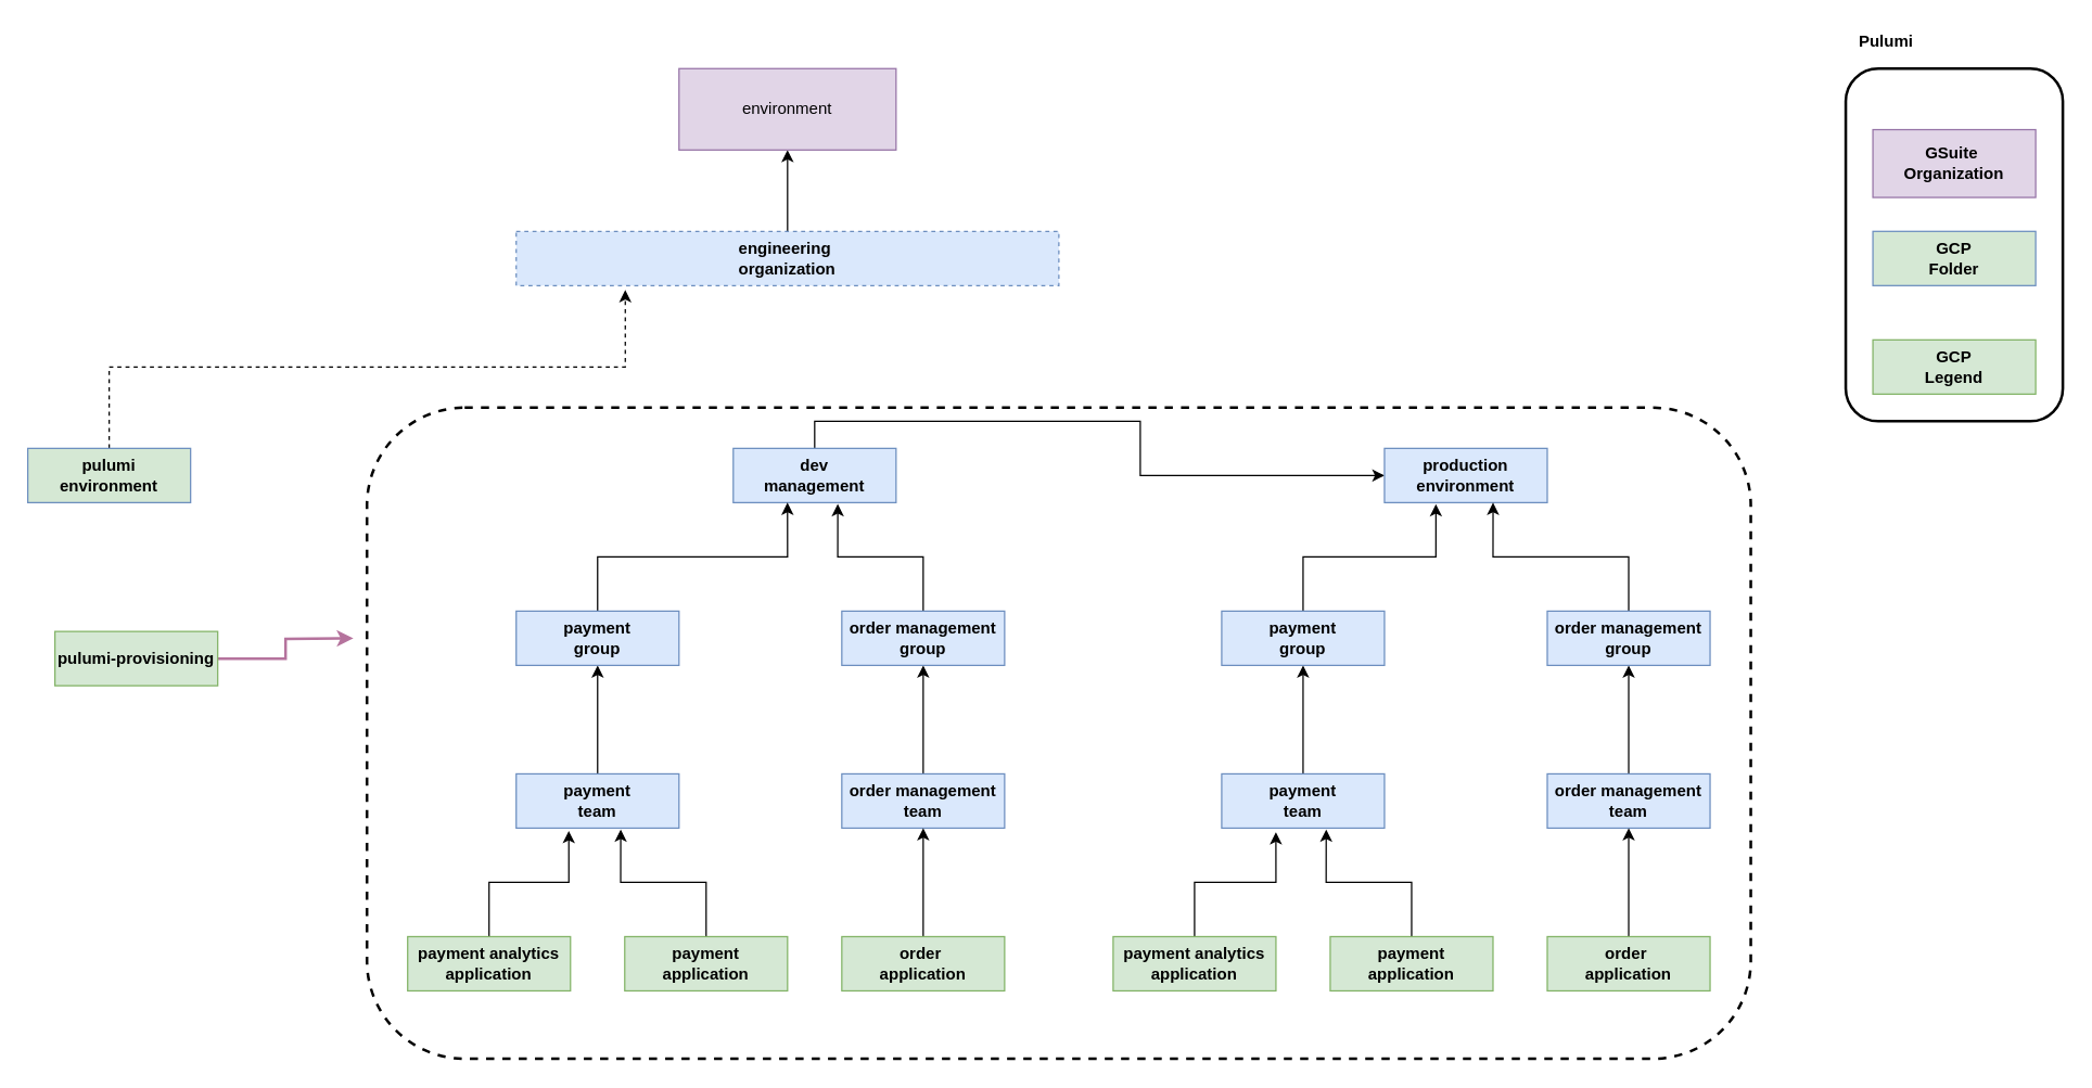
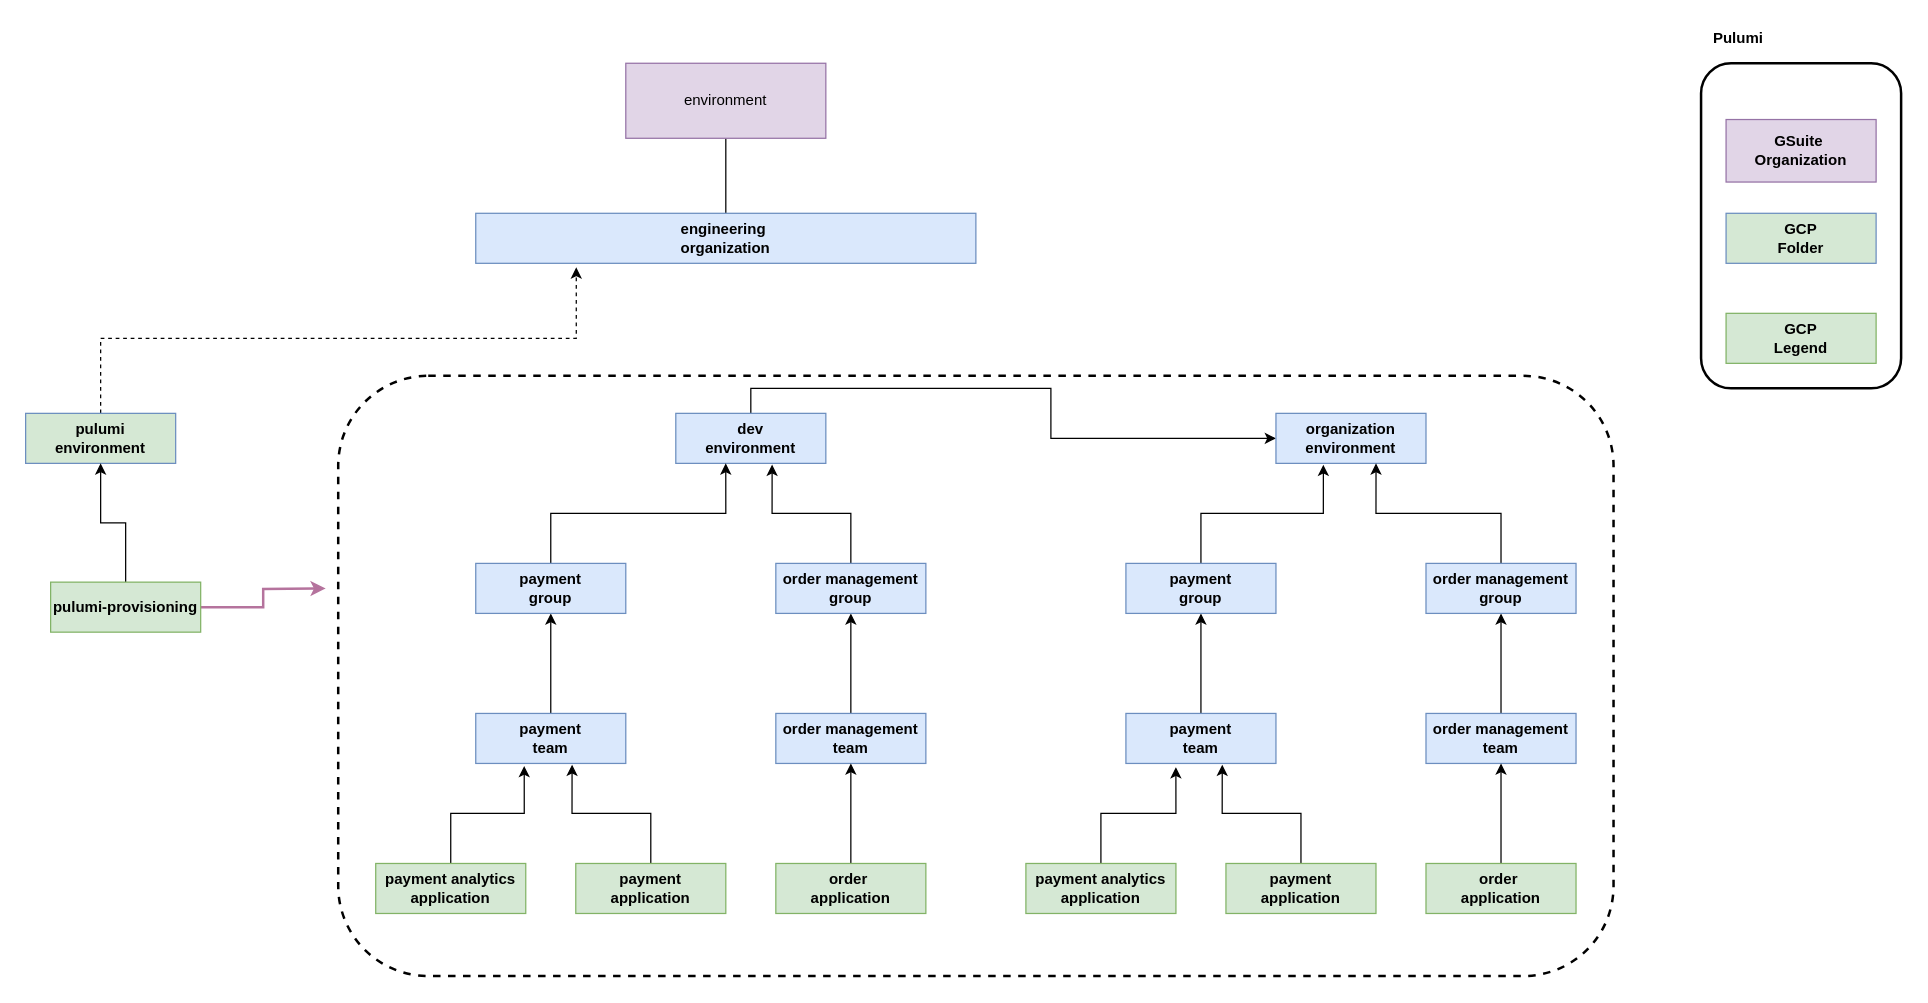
  <mxCell id="0" />
  <mxCell id="1" parent="0" />
  <mxCell id="2" value="" style="rounded=1;whiteSpace=wrap;html=1;strokeWidth=2;fillColor=none;" parent="1" vertex="1"><mxGeometry x="1360" y="50" width="160" height="260" as="geometry" /></mxCell>
  <mxCell id="3" value="" style="rounded=1;whiteSpace=wrap;html=1;fillColor=none;dashed=1;strokeWidth=2;" parent="1" vertex="1"><mxGeometry x="270" y="300" width="1020" height="480" as="geometry" /></mxCell>
- <mxCell id="4" style="edgeStyle=orthogonalEdgeStyle;rounded=0;orthogonalLoop=1;jettySize=auto;html=1;exitX=0.5;exitY=0;exitDx=0;exitDy=0;entryX=0.5;entryY=1;entryDx=0;entryDy=0;" parent="1" source="5" target="22" edge="1"><mxGeometry relative="1" as="geometry" /></mxCell>
- <mxCell id="5" value="&lt;b&gt;engineering&amp;nbsp;&lt;br&gt;organization&lt;br&gt;&lt;/b&gt;" style="rounded=0;whiteSpace=wrap;html=1;fillColor=#dae8fc;strokeColor=#6c8ebf;dashed=1;" parent="1" vertex="1"><mxGeometry x="380" y="170" width="400" height="40" as="geometry" /></mxCell>
+ <mxCell id="4" style="edgeStyle=orthogonalEdgeStyle;rounded=0;orthogonalLoop=1;jettySize=auto;html=1;exitX=0.5;exitY=0;exitDx=0;exitDy=0;entryX=0.5;entryY=1;entryDx=0;entryDy=0;endArrow=none;" parent="1" source="5" target="22" edge="1"><mxGeometry relative="1" as="geometry" /></mxCell>
+ <mxCell id="5" value="&lt;b&gt;engineering&amp;nbsp;&lt;br&gt;organization&lt;br&gt;&lt;/b&gt;" style="rounded=0;whiteSpace=wrap;html=1;fillColor=#dae8fc;strokeColor=#6c8ebf;" parent="1" vertex="1"><mxGeometry x="380" y="170" width="400" height="40" as="geometry" /></mxCell>
  <mxCell id="6" style="edgeStyle=orthogonalEdgeStyle;rounded=0;orthogonalLoop=1;jettySize=auto;html=1;exitX=0.5;exitY=0;exitDx=0;exitDy=0;" parent="1" source="7" target="8" edge="1"><mxGeometry relative="1" as="geometry" /></mxCell>
- <mxCell id="7" value="&lt;b&gt;dev&lt;br&gt;management&lt;br&gt;&lt;/b&gt;" style="rounded=0;whiteSpace=wrap;html=1;fillColor=#dae8fc;strokeColor=#6c8ebf;" parent="1" vertex="1"><mxGeometry x="540" y="330" width="120" height="40" as="geometry" /></mxCell>
- <mxCell id="8" value="&lt;b&gt;production&lt;br&gt;environment&lt;br&gt;&lt;/b&gt;" style="rounded=0;whiteSpace=wrap;html=1;fillColor=#dae8fc;strokeColor=#6c8ebf;" parent="1" vertex="1"><mxGeometry x="1020" y="330" width="120" height="40" as="geometry" /></mxCell>
+ <mxCell id="7" value="&lt;b&gt;dev&lt;br&gt;environment&lt;br&gt;&lt;/b&gt;" style="rounded=0;whiteSpace=wrap;html=1;fillColor=#dae8fc;strokeColor=#6c8ebf;" parent="1" vertex="1"><mxGeometry x="540" y="330" width="120" height="40" as="geometry" /></mxCell>
+ <mxCell id="8" value="&lt;b&gt;organization&lt;br&gt;environment&lt;br&gt;&lt;/b&gt;" style="rounded=0;whiteSpace=wrap;html=1;fillColor=#dae8fc;strokeColor=#6c8ebf;" parent="1" vertex="1"><mxGeometry x="1020" y="330" width="120" height="40" as="geometry" /></mxCell>
  <mxCell id="9" style="edgeStyle=orthogonalEdgeStyle;rounded=0;orthogonalLoop=1;jettySize=auto;html=1;exitX=0.5;exitY=0;exitDx=0;exitDy=0;entryX=0.5;entryY=1;entryDx=0;entryDy=0;" parent="1" source="10" target="24" edge="1"><mxGeometry relative="1" as="geometry" /></mxCell>
  <mxCell id="10" value="&lt;b&gt;payment&lt;br&gt;team&lt;br&gt;&lt;/b&gt;" style="rounded=0;whiteSpace=wrap;html=1;fillColor=#dae8fc;strokeColor=#6c8ebf;" parent="1" vertex="1"><mxGeometry x="380" y="570" width="120" height="40" as="geometry" /></mxCell>
  <mxCell id="11" style="edgeStyle=orthogonalEdgeStyle;rounded=0;orthogonalLoop=1;jettySize=auto;html=1;exitX=0.5;exitY=0;exitDx=0;exitDy=0;entryX=0.642;entryY=1.025;entryDx=0;entryDy=0;entryPerimeter=0;" parent="1" source="12" target="10" edge="1"><mxGeometry relative="1" as="geometry" /></mxCell>
  <mxCell id="12" value="&lt;b&gt;payment&lt;br&gt;application&lt;br&gt;&lt;/b&gt;" style="rounded=0;whiteSpace=wrap;html=1;fillColor=#d5e8d4;strokeColor=#82b366;" parent="1" vertex="1"><mxGeometry x="460" y="690" width="120" height="40" as="geometry" /></mxCell>
  <mxCell id="13" style="edgeStyle=orthogonalEdgeStyle;rounded=0;orthogonalLoop=1;jettySize=auto;html=1;exitX=0.5;exitY=0;exitDx=0;exitDy=0;entryX=0.201;entryY=1.081;entryDx=0;entryDy=0;entryPerimeter=0;dashed=1;" parent="1" source="14" target="5" edge="1"><mxGeometry relative="1" as="geometry" /></mxCell>
  <mxCell id="14" value="&lt;b&gt;pulumi&lt;br&gt;environment&lt;br&gt;&lt;/b&gt;" style="rounded=0;whiteSpace=wrap;html=1;fillColor=#d5e8d4;strokeColor=#6c8ebf;" parent="1" vertex="1"><mxGeometry x="20" y="330" width="120" height="40" as="geometry" /></mxCell>
+ <mxCell id="15" style="edgeStyle=orthogonalEdgeStyle;rounded=0;orthogonalLoop=1;jettySize=auto;html=1;exitX=0.5;exitY=0;exitDx=0;exitDy=0;entryX=0.5;entryY=1;entryDx=0;entryDy=0;" parent="1" source="17" target="14" edge="1"><mxGeometry relative="1" as="geometry" /></mxCell>
  <mxCell id="16" style="edgeStyle=orthogonalEdgeStyle;rounded=0;orthogonalLoop=1;jettySize=auto;html=1;exitX=1;exitY=0.5;exitDx=0;exitDy=0;strokeColor=#B5739D;strokeWidth=2;" parent="1" source="17" edge="1"><mxGeometry relative="1" as="geometry"><mxPoint x="260" y="470" as="targetPoint" /></mxGeometry></mxCell>
  <mxCell id="17" value="&lt;b&gt;pulumi-provisioning&lt;/b&gt;" style="rounded=0;whiteSpace=wrap;html=1;fillColor=#d5e8d4;strokeColor=#82b366;" parent="1" vertex="1"><mxGeometry x="40" y="465" width="120" height="40" as="geometry" /></mxCell>
  <mxCell id="18" style="edgeStyle=orthogonalEdgeStyle;rounded=0;orthogonalLoop=1;jettySize=auto;html=1;exitX=0.5;exitY=0;exitDx=0;exitDy=0;entryX=0.5;entryY=1;entryDx=0;entryDy=0;" parent="1" source="19" target="26" edge="1"><mxGeometry relative="1" as="geometry" /></mxCell>
  <mxCell id="19" value="&lt;b&gt;order management&lt;br&gt;team&lt;br&gt;&lt;/b&gt;" style="rounded=0;whiteSpace=wrap;html=1;fillColor=#dae8fc;strokeColor=#6c8ebf;" parent="1" vertex="1"><mxGeometry x="620" y="570" width="120" height="40" as="geometry" /></mxCell>
  <mxCell id="20" style="edgeStyle=orthogonalEdgeStyle;rounded=0;orthogonalLoop=1;jettySize=auto;html=1;exitX=0.5;exitY=0;exitDx=0;exitDy=0;entryX=0.5;entryY=1;entryDx=0;entryDy=0;" parent="1" source="21" target="19" edge="1"><mxGeometry relative="1" as="geometry" /></mxCell>
  <mxCell id="21" value="&lt;b&gt;order&amp;nbsp;&lt;br&gt;application&lt;br&gt;&lt;/b&gt;" style="rounded=0;whiteSpace=wrap;html=1;fillColor=#d5e8d4;strokeColor=#82b366;" parent="1" vertex="1"><mxGeometry x="620" y="690" width="120" height="40" as="geometry" /></mxCell>
  <mxCell id="22" value="environment" style="rounded=0;whiteSpace=wrap;html=1;fillColor=#e1d5e7;strokeColor=#9673a6;" parent="1" vertex="1"><mxGeometry x="500" y="50" width="160" height="60" as="geometry" /></mxCell>
  <mxCell id="23" style="edgeStyle=orthogonalEdgeStyle;rounded=0;orthogonalLoop=1;jettySize=auto;html=1;exitX=0.5;exitY=0;exitDx=0;exitDy=0;entryX=0.333;entryY=1;entryDx=0;entryDy=0;entryPerimeter=0;" parent="1" source="24" target="7" edge="1"><mxGeometry relative="1" as="geometry" /></mxCell>
  <mxCell id="24" value="&lt;b&gt;payment&lt;br&gt;group&lt;br&gt;&lt;/b&gt;" style="rounded=0;whiteSpace=wrap;html=1;fillColor=#dae8fc;strokeColor=#6c8ebf;" parent="1" vertex="1"><mxGeometry x="380" y="450" width="120" height="40" as="geometry" /></mxCell>
  <mxCell id="25" style="edgeStyle=orthogonalEdgeStyle;rounded=0;orthogonalLoop=1;jettySize=auto;html=1;exitX=0.5;exitY=0;exitDx=0;exitDy=0;entryX=0.642;entryY=1.025;entryDx=0;entryDy=0;entryPerimeter=0;" parent="1" source="26" target="7" edge="1"><mxGeometry relative="1" as="geometry" /></mxCell>
  <mxCell id="26" value="&lt;b&gt;order management&lt;br&gt;group&lt;br&gt;&lt;/b&gt;" style="rounded=0;whiteSpace=wrap;html=1;fillColor=#dae8fc;strokeColor=#6c8ebf;" parent="1" vertex="1"><mxGeometry x="620" y="450" width="120" height="40" as="geometry" /></mxCell>
  <mxCell id="27" style="edgeStyle=orthogonalEdgeStyle;rounded=0;orthogonalLoop=1;jettySize=auto;html=1;exitX=0.5;exitY=0;exitDx=0;exitDy=0;entryX=0.323;entryY=1.052;entryDx=0;entryDy=0;entryPerimeter=0;" parent="1" source="28" target="10" edge="1"><mxGeometry relative="1" as="geometry" /></mxCell>
  <mxCell id="28" value="&lt;b&gt;payment analytics&lt;br&gt;application&lt;br&gt;&lt;/b&gt;" style="rounded=0;whiteSpace=wrap;html=1;fillColor=#d5e8d4;strokeColor=#82b366;" parent="1" vertex="1"><mxGeometry x="300" y="690" width="120" height="40" as="geometry" /></mxCell>
  <mxCell id="29" style="edgeStyle=orthogonalEdgeStyle;rounded=0;orthogonalLoop=1;jettySize=auto;html=1;exitX=0.5;exitY=0;exitDx=0;exitDy=0;entryX=0.5;entryY=1;entryDx=0;entryDy=0;" parent="1" source="30" target="38" edge="1"><mxGeometry relative="1" as="geometry" /></mxCell>
  <mxCell id="30" value="&lt;b&gt;payment&lt;br&gt;team&lt;br&gt;&lt;/b&gt;" style="rounded=0;whiteSpace=wrap;html=1;fillColor=#dae8fc;strokeColor=#6c8ebf;" parent="1" vertex="1"><mxGeometry x="900" y="570" width="120" height="40" as="geometry" /></mxCell>
  <mxCell id="31" style="edgeStyle=orthogonalEdgeStyle;rounded=0;orthogonalLoop=1;jettySize=auto;html=1;exitX=0.5;exitY=0;exitDx=0;exitDy=0;entryX=0.642;entryY=1.025;entryDx=0;entryDy=0;entryPerimeter=0;" parent="1" source="32" target="30" edge="1"><mxGeometry relative="1" as="geometry" /></mxCell>
  <mxCell id="32" value="&lt;b&gt;payment&lt;br&gt;application&lt;br&gt;&lt;/b&gt;" style="rounded=0;whiteSpace=wrap;html=1;fillColor=#d5e8d4;strokeColor=#82b366;" parent="1" vertex="1"><mxGeometry x="980" y="690" width="120" height="40" as="geometry" /></mxCell>
  <mxCell id="33" style="edgeStyle=orthogonalEdgeStyle;rounded=0;orthogonalLoop=1;jettySize=auto;html=1;exitX=0.5;exitY=0;exitDx=0;exitDy=0;entryX=0.5;entryY=1;entryDx=0;entryDy=0;" parent="1" source="34" target="40" edge="1"><mxGeometry relative="1" as="geometry" /></mxCell>
  <mxCell id="34" value="&lt;b&gt;order management&lt;br&gt;team&lt;br&gt;&lt;/b&gt;" style="rounded=0;whiteSpace=wrap;html=1;fillColor=#dae8fc;strokeColor=#6c8ebf;" parent="1" vertex="1"><mxGeometry x="1140" y="570" width="120" height="40" as="geometry" /></mxCell>
  <mxCell id="35" style="edgeStyle=orthogonalEdgeStyle;rounded=0;orthogonalLoop=1;jettySize=auto;html=1;exitX=0.5;exitY=0;exitDx=0;exitDy=0;entryX=0.5;entryY=1;entryDx=0;entryDy=0;" parent="1" source="36" target="34" edge="1"><mxGeometry relative="1" as="geometry" /></mxCell>
  <mxCell id="36" value="&lt;b&gt;order&amp;nbsp;&lt;br&gt;application&lt;br&gt;&lt;/b&gt;" style="rounded=0;whiteSpace=wrap;html=1;fillColor=#d5e8d4;strokeColor=#82b366;" parent="1" vertex="1"><mxGeometry x="1140" y="690" width="120" height="40" as="geometry" /></mxCell>
  <mxCell id="37" style="edgeStyle=orthogonalEdgeStyle;rounded=0;orthogonalLoop=1;jettySize=auto;html=1;exitX=0.5;exitY=0;exitDx=0;exitDy=0;entryX=0.316;entryY=1.028;entryDx=0;entryDy=0;entryPerimeter=0;" parent="1" source="38" target="8" edge="1"><mxGeometry relative="1" as="geometry" /></mxCell>
  <mxCell id="38" value="&lt;b&gt;payment&lt;br&gt;group&lt;br&gt;&lt;/b&gt;" style="rounded=0;whiteSpace=wrap;html=1;fillColor=#dae8fc;strokeColor=#6c8ebf;" parent="1" vertex="1"><mxGeometry x="900" y="450" width="120" height="40" as="geometry" /></mxCell>
  <mxCell id="39" style="edgeStyle=orthogonalEdgeStyle;rounded=0;orthogonalLoop=1;jettySize=auto;html=1;exitX=0.5;exitY=0;exitDx=0;exitDy=0;entryX=0.667;entryY=1;entryDx=0;entryDy=0;entryPerimeter=0;" parent="1" source="40" target="8" edge="1"><mxGeometry relative="1" as="geometry" /></mxCell>
  <mxCell id="40" value="&lt;b&gt;order management&lt;br&gt;group&lt;br&gt;&lt;/b&gt;" style="rounded=0;whiteSpace=wrap;html=1;fillColor=#dae8fc;strokeColor=#6c8ebf;" parent="1" vertex="1"><mxGeometry x="1140" y="450" width="120" height="40" as="geometry" /></mxCell>
  <mxCell id="41" style="edgeStyle=orthogonalEdgeStyle;rounded=0;orthogonalLoop=1;jettySize=auto;html=1;exitX=0.5;exitY=0;exitDx=0;exitDy=0;entryX=0.333;entryY=1.075;entryDx=0;entryDy=0;entryPerimeter=0;" parent="1" source="42" target="30" edge="1"><mxGeometry relative="1" as="geometry" /></mxCell>
  <mxCell id="42" value="&lt;b&gt;payment analytics&lt;br&gt;application&lt;br&gt;&lt;/b&gt;" style="rounded=0;whiteSpace=wrap;html=1;fillColor=#d5e8d4;strokeColor=#82b366;" parent="1" vertex="1"><mxGeometry x="820" y="690" width="120" height="40" as="geometry" /></mxCell>
  <mxCell id="43" value="&lt;b&gt;GSuite&amp;nbsp;&lt;br&gt;Organization&lt;/b&gt;" style="rounded=0;whiteSpace=wrap;html=1;fillColor=#e1d5e7;strokeColor=#9673a6;" parent="1" vertex="1"><mxGeometry x="1380" y="95" width="120" height="50" as="geometry" /></mxCell>
  <mxCell id="44" value="&lt;b&gt;GCP&lt;br&gt;Folder&lt;br&gt;&lt;/b&gt;" style="rounded=0;whiteSpace=wrap;html=1;fillColor=#d5e8d4;strokeColor=#6c8ebf;" parent="1" vertex="1"><mxGeometry x="1380" y="170" width="120" height="40" as="geometry" /></mxCell>
  <mxCell id="45" value="&lt;b&gt;GCP&lt;br&gt;Legend&lt;br&gt;&lt;/b&gt;" style="rounded=0;whiteSpace=wrap;html=1;fillColor=#d5e8d4;strokeColor=#82b366;" parent="1" vertex="1"><mxGeometry x="1380" y="250" width="120" height="40" as="geometry" /></mxCell>
  <mxCell id="46" value="&lt;b&gt;Pulumi&lt;/b&gt;" style="text;html=1;strokeColor=none;fillColor=none;align=center;verticalAlign=middle;whiteSpace=wrap;rounded=0;" parent="1" vertex="1"><mxGeometry x="1370" y="20" width="40" height="20" as="geometry" /></mxCell>
